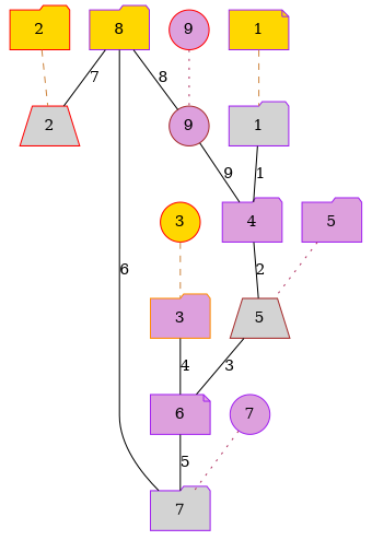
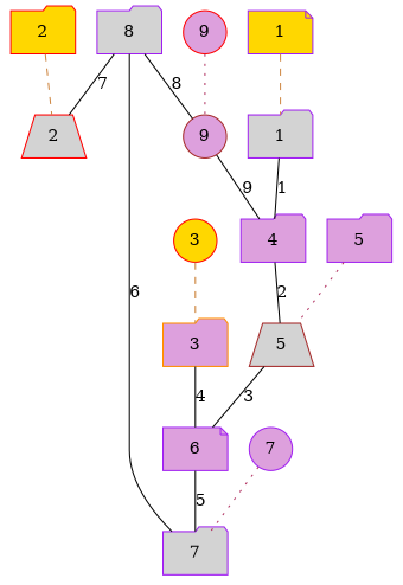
  graph {
    node [style=filled fillcolor=plum color=purple shape=folder]
-   n1 [label=8 fillcolor=gold]
+   n1 [label=8 fillcolor=lightgrey]
    n2 [label=2 fillcolor=lightgrey color=red shape=trapezium]
    n3 [label=9 color=brown shape=circle]
    n4 [label=4]
    n5 [label=5 fillcolor=lightgrey color=brown shape=trapezium]
    n6 [label=1 fillcolor=lightgrey]
    n7 [label=6 shape=note]
    n8 [label=7 fillcolor=lightgrey]
    n9 [label=3 color=darkorange]
    n10 [label=5]
    n11 [label=7 shape=circle]
    n12 [color=red label=9 shape=circle]
    n13 [label=1 shape=note fillcolor=gold]
    n14 [color=red label=2 fillcolor=gold]
    n15 [color=red label=3 shape=circle fillcolor=gold]
    n1 -- n2 [label=7]
    n1 -- n3 [label=8]
    n3 -- n4 [label=9]
    n4 -- n5 [label=2]
    n5 -- n7 [label=3]
    n6 -- n4 [label=1]
    n7 -- n8 [label=5]
    n8 -- n1 [label=6]
    n9 -- n7 [label=4]
    n10 -- n5 [color=maroon style=dotted]
    n11 -- n8 [color=maroon style=dotted]
    n12 -- n3 [color=maroon style=dotted]
    n13 -- n6 [color=peru style=dashed]
    n14 -- n2 [color=peru style=dashed]
    n15 -- n9 [color=peru style=dashed]
  }
